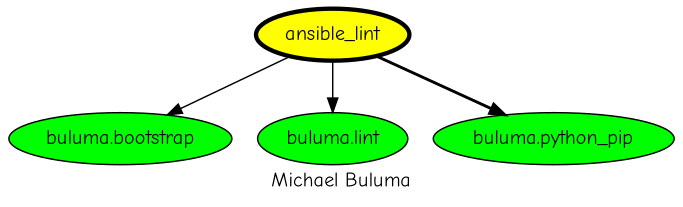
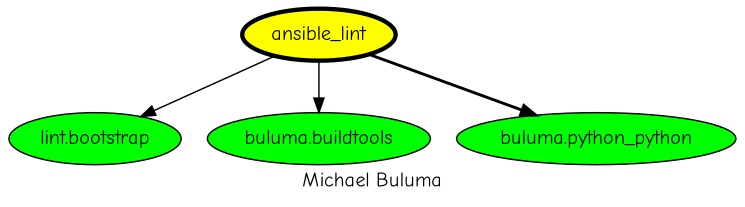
  digraph {
    fontname="Comic Neue"
    label="Michael Buluma"
    node [fillcolor=green fontname="Comic Neue" shape=ellipse style=filled]
    edge [fontname="Comic Neue" style=solid]
    ansible_lint [fillcolor=yellow penwidth=3]
-   "buluma.bootstrap"
-   "buluma.buildtools" [label="buluma.lint"]
-   "buluma.python_pip"
+   "buluma.bootstrap" [label="lint.bootstrap"]
+   "buluma.buildtools"
+   "buluma.python_pip" [label="buluma.python_python"]
    ansible_lint -> "buluma.bootstrap"
    ansible_lint -> "buluma.buildtools"
    ansible_lint -> "buluma.python_pip" [style=bold]
  }
